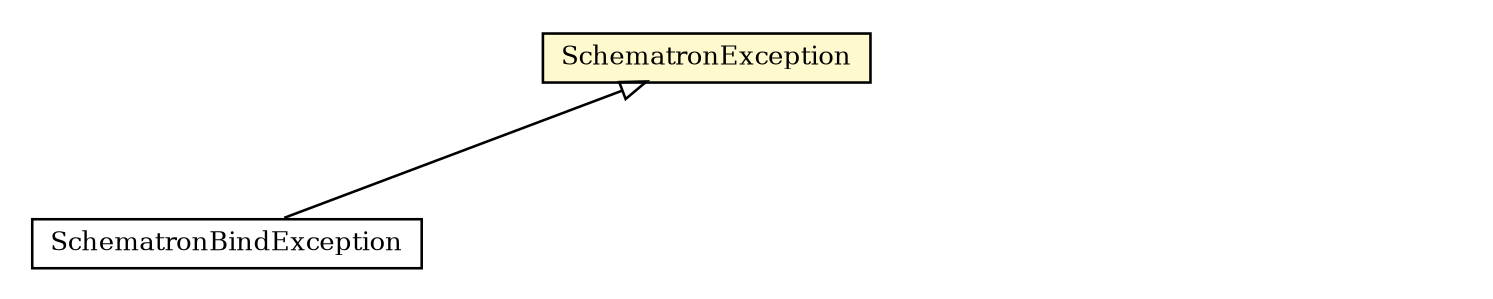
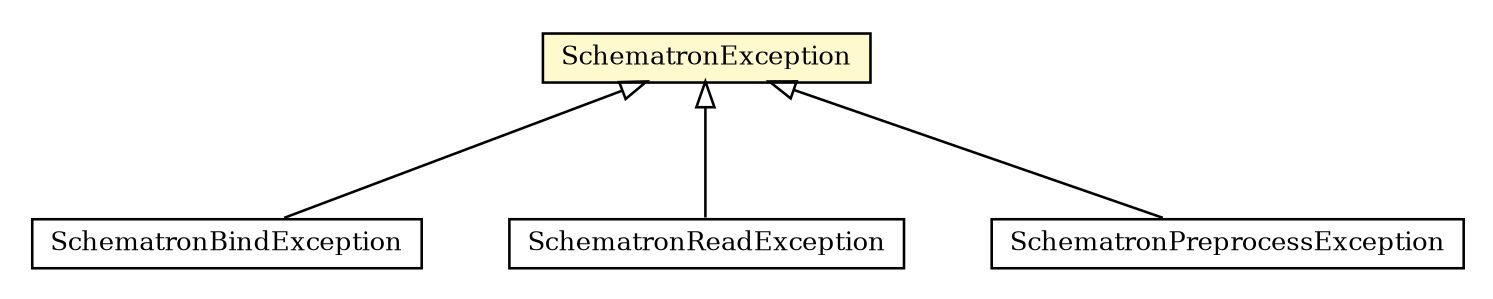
  digraph {
    fontname="DejaVu Serif"
    nodesep=0.25
    ranksep=0.5
    node [fontcolor=black fontname="DejaVu Serif" fontsize=10.0 shape=plaintext]
    edge [arrowtail=empty dir=back fontname="DejaVu Serif" fontsize=10 headport=p labelfontname=arial labelfontsize=10 tailport=p]
    n1 [label=<<table title="com.helger.schematron.SchematronException" border="0" cellborder="1" cellspacing="0" cellpadding="2" port="p" bgcolor="lemonChiffon" href="./SchematronException.html"> 		<tr><td><table border="0" cellspacing="0" cellpadding="1"> <tr><td align="center" balign="center"> SchematronException </td></tr> 		</table></td></tr> 		</table>>]
    n2 [label=<<table title="com.helger.schematron.pure.binding.SchematronBindException" border="0" cellborder="1" cellspacing="0" cellpadding="2" port="p" href="./pure/binding/SchematronBindException.html"> 		<tr><td><table border="0" cellspacing="0" cellpadding="1"> <tr><td align="center" balign="center"> SchematronBindException </td></tr> 		</table></td></tr> 		</table>>]
+   n3 [label=<<table title="com.helger.schematron.pure.exchange.SchematronReadException" border="0" cellborder="1" cellspacing="0" cellpadding="2" port="p" href="./pure/exchange/SchematronReadException.html"> 		<tr><td><table border="0" cellspacing="0" cellpadding="1"> <tr><td align="center" balign="center"> SchematronReadException </td></tr> 		</table></td></tr> 		</table>>]
+   n4 [label=<<table title="com.helger.schematron.pure.preprocess.SchematronPreprocessException" border="0" cellborder="1" cellspacing="0" cellpadding="2" port="p" href="./pure/preprocess/SchematronPreprocessException.html"> 		<tr><td><table border="0" cellspacing="0" cellpadding="1"> <tr><td align="center" balign="center"> SchematronPreprocessException </td></tr> 		</table></td></tr> 		</table>>]
    n1 -> n2
+   n1 -> n3
+   n1 -> n4
  }
